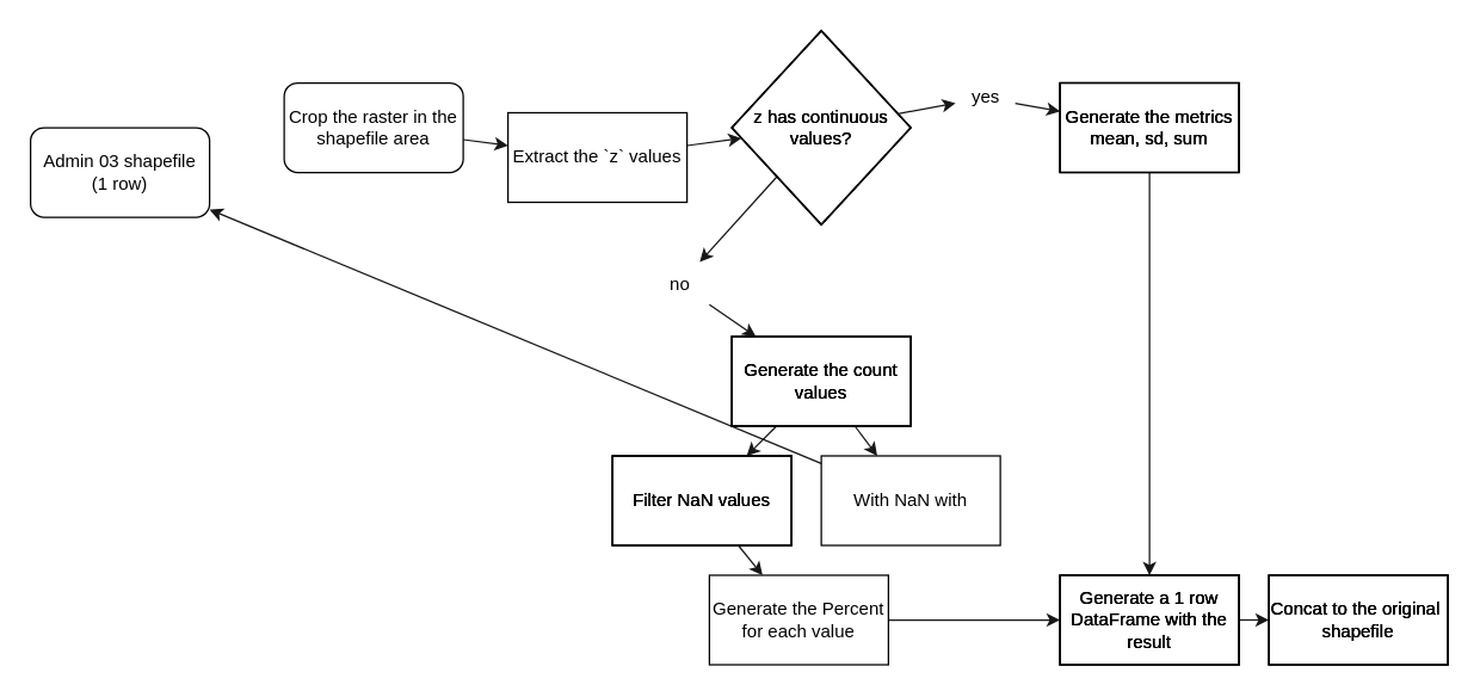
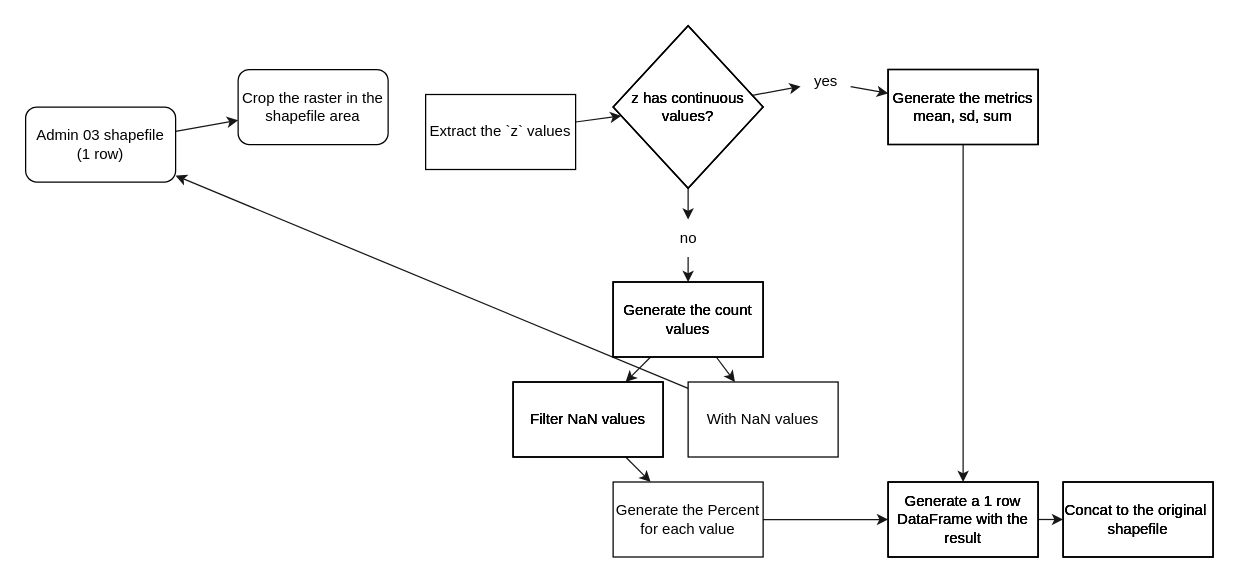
  <mxCell id="0" />
  <mxCell id="1" parent="0" />
+ <mxCell id="2" style="edgeStyle=none;html=1;strokeColor=#181616;fontColor=#FFFFFF;" parent="1" source="3" target="5" edge="1"><mxGeometry relative="1" as="geometry" /></mxCell>
  <mxCell id="3" value="Admin 03 shapefile&lt;br&gt;(1 row)" style="whiteSpace=wrap;html=1;fontColor=#000000;fillColor=none;strokeColor=#000000;rounded=1;" parent="1" vertex="1"><mxGeometry x="20" y="85" width="120" height="60" as="geometry" /></mxCell>
- <mxCell id="4" style="edgeStyle=none;html=1;strokeColor=#181616;fontColor=#FFFFFF;" parent="1" source="5" target="7" edge="1"><mxGeometry relative="1" as="geometry" /></mxCell>
  <mxCell id="5" value="Crop the raster in the shapefile area" style="whiteSpace=wrap;html=1;fillColor=none;fontColor=#000000;strokeColor=#000000;rounded=1;" parent="1" vertex="1"><mxGeometry x="190" y="55" width="120" height="60" as="geometry" /></mxCell>
  <mxCell id="6" style="edgeStyle=none;html=1;strokeColor=#181616;fontColor=#FFFFFF;" parent="1" source="7" target="10" edge="1"><mxGeometry relative="1" as="geometry" /></mxCell>
  <mxCell id="7" value="Extract the `z` values" style="whiteSpace=wrap;html=1;fillColor=none;fontColor=#000000;strokeColor=#000000;" parent="1" vertex="1"><mxGeometry x="340" y="75" width="120" height="60" as="geometry" /></mxCell>
  <mxCell id="8" style="edgeStyle=none;html=1;strokeColor=#181616;fontColor=#FFFFFF;" parent="1" source="10" target="20" edge="1"><mxGeometry relative="1" as="geometry" /></mxCell>
  <mxCell id="9" style="edgeStyle=none;html=1;strokeColor=#181616;fontColor=#FFFFFF;" parent="1" source="10" target="22" edge="1"><mxGeometry relative="1" as="geometry" /></mxCell>
  <mxCell id="10" value="z has continuous values?" style="rhombus;whiteSpace=wrap;html=1;fillColor=none;fontColor=#000000;" parent="1" vertex="1"><mxGeometry x="490" y="20" width="120" height="130" as="geometry" /></mxCell>
  <mxCell id="11" style="edgeStyle=none;html=1;strokeColor=#181616;fontColor=#FFFFFF;" parent="1" source="12" target="17" edge="1"><mxGeometry relative="1" as="geometry" /></mxCell>
  <mxCell id="12" value="Generate the metrics&lt;br&gt;mean, sd, sum" style="whiteSpace=wrap;html=1;fontColor=#000000;fillColor=none;" parent="1" vertex="1"><mxGeometry x="710" y="55" width="120" height="60" as="geometry" /></mxCell>
  <mxCell id="13" style="edgeStyle=none;html=1;strokeColor=#181616;fontColor=#FFFFFF;" parent="1" source="15" target="26" edge="1"><mxGeometry relative="1" as="geometry" /></mxCell>
  <mxCell id="14" style="edgeStyle=none;html=1;strokeColor=#181616;fontColor=#FFFFFF;" parent="1" source="15" target="28" edge="1"><mxGeometry relative="1" as="geometry" /></mxCell>
  <mxCell id="15" value="Generate the count values" style="whiteSpace=wrap;html=1;fontColor=#000000;fillColor=none;" parent="1" vertex="1"><mxGeometry x="490" y="225" width="120" height="60" as="geometry" /></mxCell>
  <mxCell id="16" style="edgeStyle=none;html=1;strokeColor=#181616;fontColor=#FFFFFF;" parent="1" source="17" target="18" edge="1"><mxGeometry relative="1" as="geometry" /></mxCell>
  <mxCell id="17" value="Generate a 1 row DataFrame with the result" style="whiteSpace=wrap;html=1;fontColor=#000000;fillColor=none;" parent="1" vertex="1"><mxGeometry x="710" y="385" width="120" height="60" as="geometry" /></mxCell>
  <mxCell id="18" value="Concat to the original&amp;nbsp; shapefile" style="whiteSpace=wrap;html=1;fontColor=#000000;fillColor=none;" parent="1" vertex="1"><mxGeometry x="850" y="385" width="120" height="60" as="geometry" /></mxCell>
  <mxCell id="19" style="edgeStyle=none;html=1;strokeColor=#181616;fontColor=#FFFFFF;" parent="1" source="20" target="12" edge="1"><mxGeometry relative="1" as="geometry" /></mxCell>
  <mxCell id="20" value="&lt;font&gt;yes&lt;/font&gt;" style="text;html=1;align=center;verticalAlign=middle;resizable=0;points=[];autosize=1;strokeColor=none;fillColor=none;fontColor=#000000;" parent="1" vertex="1"><mxGeometry x="640" y="50" width="40" height="30" as="geometry" /></mxCell>
  <mxCell id="21" style="edgeStyle=none;html=1;strokeColor=#181616;fontColor=#FFFFFF;" parent="1" source="22" target="15" edge="1"><mxGeometry relative="1" as="geometry" /></mxCell>
- <mxCell id="22" value="&lt;font&gt;no&lt;/font&gt;" style="text;html=1;align=center;verticalAlign=middle;resizable=0;points=[];autosize=1;strokeColor=none;fillColor=none;fontColor=#000000;" parent="1" vertex="1"><mxGeometry x="435" y="175" width="40" height="30" as="geometry" /></mxCell>
+ <mxCell id="22" value="&lt;font&gt;no&lt;/font&gt;" style="text;html=1;align=center;verticalAlign=middle;resizable=0;points=[];autosize=1;strokeColor=none;fillColor=none;fontColor=#000000;" parent="1" vertex="1"><mxGeometry x="530" y="175" width="40" height="30" as="geometry" /></mxCell>
  <mxCell id="23" style="edgeStyle=none;html=1;strokeColor=#181616;fontColor=#FFFFFF;" parent="1" source="24" target="17" edge="1"><mxGeometry relative="1" as="geometry" /></mxCell>
- <mxCell id="24" value="Generate the Percent for each value" style="whiteSpace=wrap;html=1;fontColor=#000000;fillColor=none;strokeColor=#000000;" parent="1" vertex="1"><mxGeometry x="475" y="385" width="120" height="60" as="geometry" /></mxCell>
+ <mxCell id="24" value="Generate the Percent for each value" style="whiteSpace=wrap;html=1;fontColor=#000000;fillColor=none;strokeColor=#000000;" parent="1" vertex="1"><mxGeometry x="490" y="385" width="120" height="60" as="geometry" /></mxCell>
  <mxCell id="25" style="edgeStyle=none;html=1;strokeColor=#181616;fontColor=#FFFFFF;" parent="1" source="26" target="24" edge="1"><mxGeometry relative="1" as="geometry" /></mxCell>
  <mxCell id="26" value="&lt;font&gt;Filter NaN values&lt;/font&gt;" style="whiteSpace=wrap;html=1;fontColor=#000000;fillColor=none;" parent="1" vertex="1"><mxGeometry x="410" y="305" width="120" height="60" as="geometry" /></mxCell>
  <mxCell id="27" style="edgeStyle=none;html=1;strokeColor=#181616;fontColor=#FFFFFF;" parent="1" source="28" target="3" edge="1"><mxGeometry relative="1" as="geometry" /></mxCell>
- <mxCell id="28" value="&lt;font&gt;With NaN with&lt;/font&gt;" style="whiteSpace=wrap;html=1;fontColor=#000000;fillColor=none;strokeColor=#000000;" parent="1" vertex="1"><mxGeometry x="550" y="305" width="120" height="60" as="geometry" /></mxCell>
+ <mxCell id="28" value="&lt;font&gt;With NaN values&lt;/font&gt;" style="whiteSpace=wrap;html=1;fontColor=#000000;fillColor=none;strokeColor=#000000;" parent="1" vertex="1"><mxGeometry x="550" y="305" width="120" height="60" as="geometry" /></mxCell>
  <mxCell id="29" value="Concat to the original&amp;nbsp; shapefile" style="whiteSpace=wrap;html=1;fontColor=#000000;fillColor=none;" parent="1" vertex="1"><mxGeometry x="850" y="385" width="120" height="60" as="geometry" /></mxCell>
  <mxCell id="30" value="Generate a 1 row DataFrame with the result" style="whiteSpace=wrap;html=1;fontColor=#000000;fillColor=none;" parent="1" vertex="1"><mxGeometry x="710" y="385" width="120" height="60" as="geometry" /></mxCell>
  <mxCell id="31" value="Generate the metrics&lt;br&gt;mean, sd, sum" style="whiteSpace=wrap;html=1;fontColor=#000000;fillColor=none;" parent="1" vertex="1"><mxGeometry x="710" y="55" width="120" height="60" as="geometry" /></mxCell>
  <mxCell id="32" value="z has continuous values?" style="rhombus;whiteSpace=wrap;html=1;fillColor=none;fontColor=#000000;" parent="1" vertex="1"><mxGeometry x="490" y="20" width="120" height="130" as="geometry" /></mxCell>
  <mxCell id="33" value="Generate the count values" style="whiteSpace=wrap;html=1;fontColor=#000000;fillColor=none;" parent="1" vertex="1"><mxGeometry x="490" y="225" width="120" height="60" as="geometry" /></mxCell>
  <mxCell id="34" value="&lt;font&gt;Filter NaN values&lt;/font&gt;" style="whiteSpace=wrap;html=1;fontColor=#000000;fillColor=none;" parent="1" vertex="1"><mxGeometry x="410" y="305" width="120" height="60" as="geometry" /></mxCell>
  <mxCell id="35" value="Concat to the original&amp;nbsp; shapefile" style="whiteSpace=wrap;html=1;fontColor=#000000;fillColor=none;strokeColor=#000000;" parent="1" vertex="1"><mxGeometry x="850" y="385" width="120" height="60" as="geometry" /></mxCell>
  <mxCell id="36" value="Generate a 1 row DataFrame with the result" style="whiteSpace=wrap;html=1;fontColor=#000000;fillColor=none;strokeColor=#000000;" parent="1" vertex="1"><mxGeometry x="710" y="385" width="120" height="60" as="geometry" /></mxCell>
  <mxCell id="37" value="Generate the metrics&lt;br&gt;mean, sd, sum" style="whiteSpace=wrap;html=1;fontColor=#000000;fillColor=none;strokeColor=#000000;" parent="1" vertex="1"><mxGeometry x="710" y="55" width="120" height="60" as="geometry" /></mxCell>
  <mxCell id="38" value="z has continuous values?" style="rhombus;whiteSpace=wrap;html=1;fillColor=none;fontColor=#000000;strokeColor=#000000;" parent="1" vertex="1"><mxGeometry x="490" y="20" width="120" height="130" as="geometry" /></mxCell>
  <mxCell id="39" value="Generate the count values" style="whiteSpace=wrap;html=1;fontColor=#000000;fillColor=none;strokeColor=#000000;" parent="1" vertex="1"><mxGeometry x="490" y="225" width="120" height="60" as="geometry" /></mxCell>
  <mxCell id="40" value="&lt;font&gt;Filter NaN values&lt;/font&gt;" style="whiteSpace=wrap;html=1;fontColor=#000000;fillColor=none;strokeColor=#000000;" parent="1" vertex="1"><mxGeometry x="410" y="305" width="120" height="60" as="geometry" /></mxCell>
